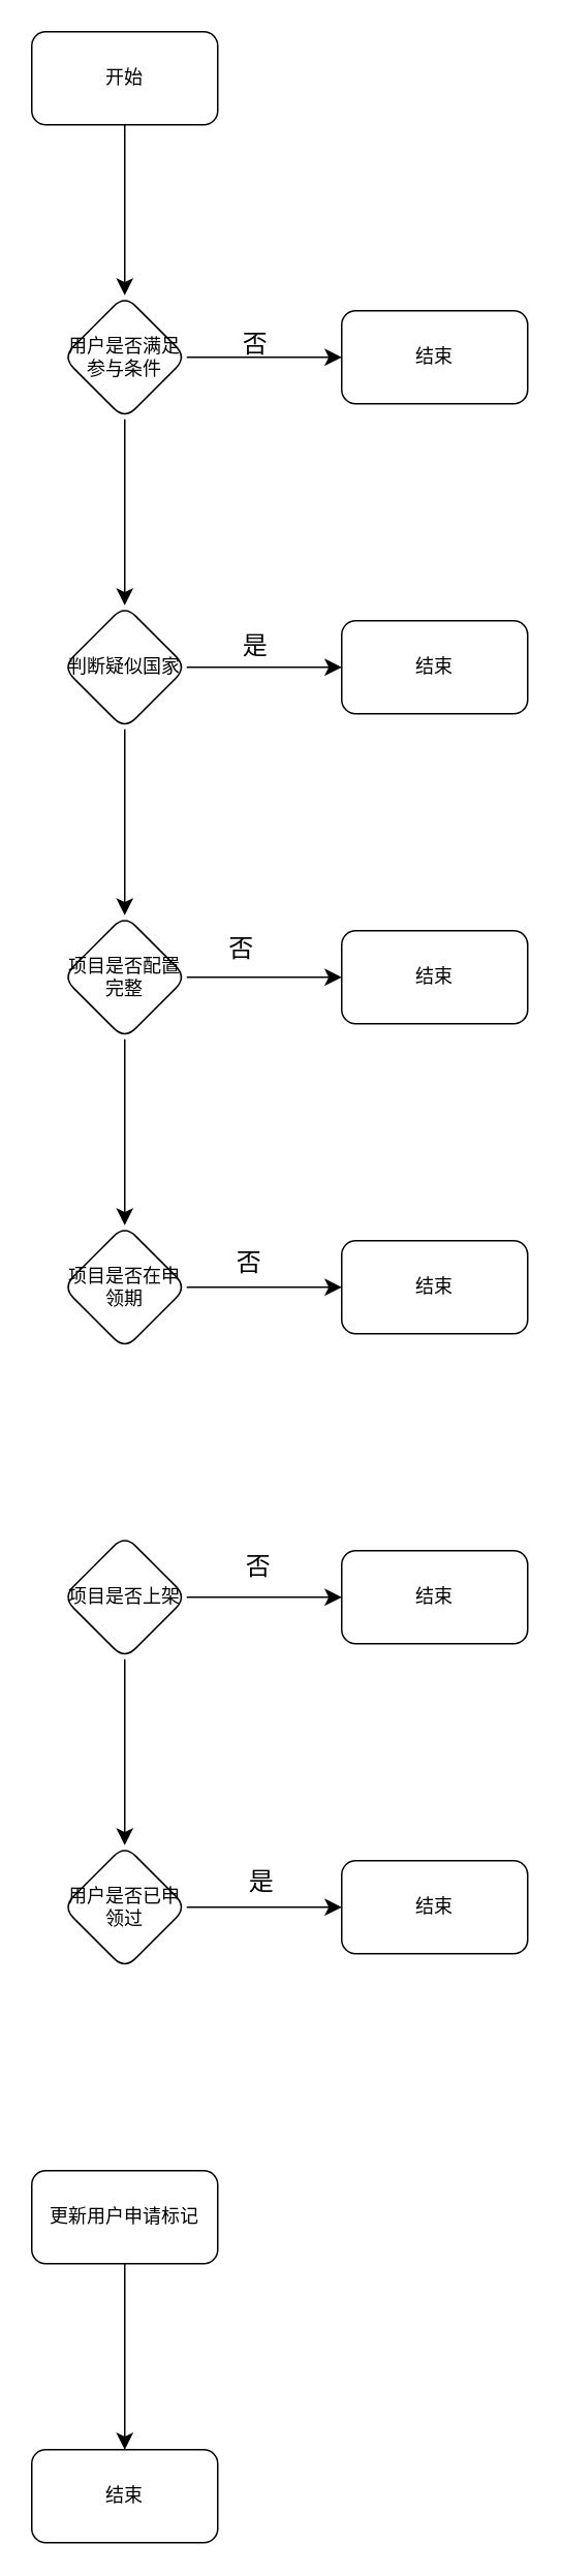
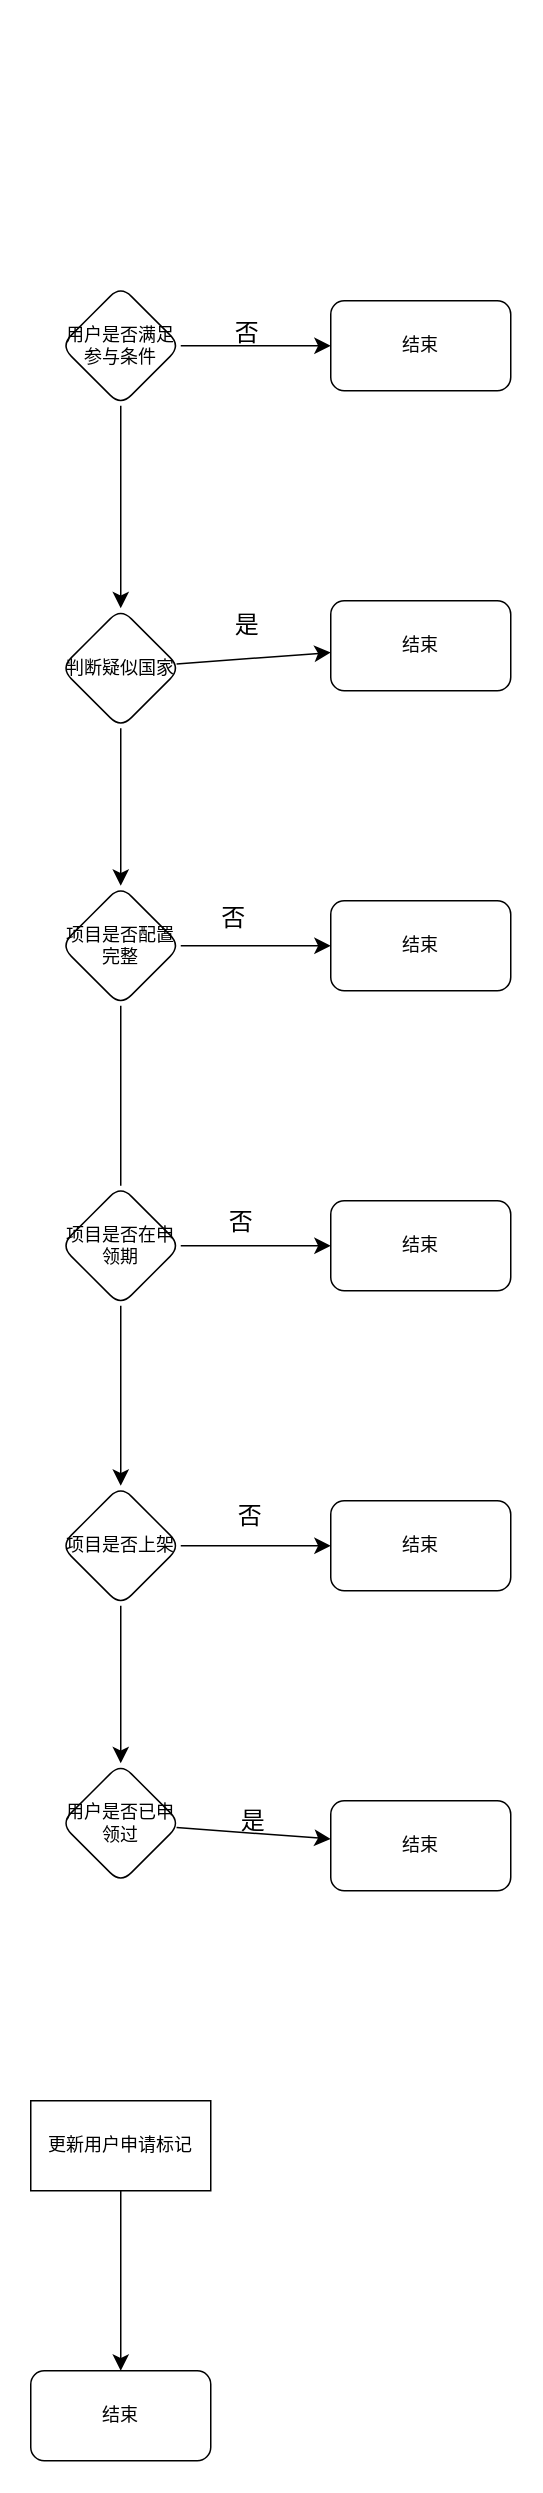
  <mxCell id="0" />
  <mxCell id="1" parent="0" />
- <mxCell id="2" value="" style="edgeStyle=none;curved=1;rounded=0;orthogonalLoop=1;jettySize=auto;html=1;fontSize=12;startSize=8;endSize=8;" edge="1" parent="1" source="3" target="6"><mxGeometry relative="1" as="geometry" /></mxCell>
- <mxCell id="3" value="开始" style="rounded=1;whiteSpace=wrap;html=1;" vertex="1" parent="1"><mxGeometry x="20" y="20" width="120" height="60" as="geometry" /></mxCell>
  <mxCell id="4" value="" style="edgeStyle=none;curved=1;rounded=0;orthogonalLoop=1;jettySize=auto;html=1;fontSize=12;startSize=8;endSize=8;" edge="1" parent="1" source="6" target="7"><mxGeometry relative="1" as="geometry" /></mxCell>
  <mxCell id="5" value="" style="edgeStyle=none;curved=1;rounded=0;orthogonalLoop=1;jettySize=auto;html=1;fontSize=12;startSize=8;endSize=8;" edge="1" parent="1" source="6" target="11"><mxGeometry relative="1" as="geometry" /></mxCell>
  <mxCell id="6" value="用户是否满足参与条件" style="rhombus;whiteSpace=wrap;html=1;rounded=1;" vertex="1" parent="1"><mxGeometry x="40" y="190" width="80" height="80" as="geometry" /></mxCell>
  <mxCell id="7" value="结束" style="whiteSpace=wrap;html=1;rounded=1;" vertex="1" parent="1"><mxGeometry x="220" y="200" width="120" height="60" as="geometry" /></mxCell>
  <mxCell id="8" value="否" style="text;html=1;align=center;verticalAlign=middle;resizable=0;points=[];autosize=1;strokeColor=none;fillColor=none;fontSize=16;" vertex="1" parent="1"><mxGeometry x="146.5" y="205.5" width="34" height="31" as="geometry" /></mxCell>
  <mxCell id="9" value="" style="edgeStyle=none;curved=1;rounded=0;orthogonalLoop=1;jettySize=auto;html=1;fontSize=12;startSize=8;endSize=8;" edge="1" parent="1" source="11" target="12"><mxGeometry relative="1" as="geometry" /></mxCell>
  <mxCell id="10" value="" style="edgeStyle=none;curved=1;rounded=0;orthogonalLoop=1;jettySize=auto;html=1;fontSize=12;startSize=8;endSize=8;" edge="1" parent="1" source="11" target="16"><mxGeometry relative="1" as="geometry" /></mxCell>
- <mxCell id="11" value="判断疑似国家" style="rhombus;whiteSpace=wrap;html=1;rounded=1;" vertex="1" parent="1"><mxGeometry x="40" y="390" width="80" height="80" as="geometry" /></mxCell>
+ <mxCell id="11" value="判断疑似国家" style="rhombus;whiteSpace=wrap;html=1;rounded=1;" vertex="1" parent="1"><mxGeometry x="40" y="405" width="80" height="80" as="geometry" /></mxCell>
  <mxCell id="12" value="结束" style="whiteSpace=wrap;html=1;rounded=1;" vertex="1" parent="1"><mxGeometry x="220" y="400" width="120" height="60" as="geometry" /></mxCell>
  <mxCell id="13" value="是" style="text;html=1;align=center;verticalAlign=middle;resizable=0;points=[];autosize=1;strokeColor=none;fillColor=none;fontSize=16;" vertex="1" parent="1"><mxGeometry x="146.5" y="400.5" width="34" height="31" as="geometry" /></mxCell>
  <mxCell id="14" value="" style="edgeStyle=none;curved=1;rounded=0;orthogonalLoop=1;jettySize=auto;html=1;fontSize=12;startSize=8;endSize=8;" edge="1" parent="1" source="16" target="17"><mxGeometry relative="1" as="geometry" /></mxCell>
- <mxCell id="15" value="" style="edgeStyle=none;curved=1;rounded=0;orthogonalLoop=1;jettySize=auto;html=1;fontSize=12;startSize=8;endSize=8;" edge="1" parent="1" source="16" target="21"><mxGeometry relative="1" as="geometry" /></mxCell>
+ <mxCell id="15" value="" style="edgeStyle=none;curved=1;rounded=0;orthogonalLoop=1;jettySize=auto;html=1;fontSize=12;startSize=8;endSize=8;endArrow=none;" edge="1" parent="1" source="16" target="21"><mxGeometry relative="1" as="geometry" /></mxCell>
  <mxCell id="16" value="项目是否配置完整" style="rhombus;whiteSpace=wrap;html=1;rounded=1;" vertex="1" parent="1"><mxGeometry x="40" y="590" width="80" height="80" as="geometry" /></mxCell>
  <mxCell id="17" value="结束" style="whiteSpace=wrap;html=1;rounded=1;" vertex="1" parent="1"><mxGeometry x="220" y="600" width="120" height="60" as="geometry" /></mxCell>
  <mxCell id="18" value="否" style="text;html=1;align=center;verticalAlign=middle;resizable=0;points=[];autosize=1;strokeColor=none;fillColor=none;fontSize=16;" vertex="1" parent="1"><mxGeometry x="137.5" y="595.5" width="34" height="31" as="geometry" /></mxCell>
  <mxCell id="19" value="" style="edgeStyle=none;curved=1;rounded=0;orthogonalLoop=1;jettySize=auto;html=1;fontSize=12;startSize=8;endSize=8;" edge="1" parent="1" source="21" target="22"><mxGeometry relative="1" as="geometry" /></mxCell>
+ <mxCell id="20" value="" style="edgeStyle=none;curved=1;rounded=0;orthogonalLoop=1;jettySize=auto;html=1;fontSize=12;startSize=8;endSize=8;" edge="1" parent="1" source="21" target="26"><mxGeometry relative="1" as="geometry" /></mxCell>
  <mxCell id="21" value="项目是否在申领期" style="rhombus;whiteSpace=wrap;html=1;rounded=1;" vertex="1" parent="1"><mxGeometry x="40" y="790" width="80" height="80" as="geometry" /></mxCell>
  <mxCell id="22" value="结束" style="whiteSpace=wrap;html=1;rounded=1;" vertex="1" parent="1"><mxGeometry x="220" y="800" width="120" height="60" as="geometry" /></mxCell>
  <mxCell id="23" value="否" style="text;html=1;align=center;verticalAlign=middle;resizable=0;points=[];autosize=1;strokeColor=none;fillColor=none;fontSize=16;" vertex="1" parent="1"><mxGeometry x="142.5" y="798.5" width="34" height="31" as="geometry" /></mxCell>
  <mxCell id="24" value="" style="edgeStyle=none;curved=1;rounded=0;orthogonalLoop=1;jettySize=auto;html=1;fontSize=12;startSize=8;endSize=8;" edge="1" parent="1" source="26" target="27"><mxGeometry relative="1" as="geometry" /></mxCell>
  <mxCell id="25" value="" style="edgeStyle=none;curved=1;rounded=0;orthogonalLoop=1;jettySize=auto;html=1;fontSize=12;startSize=8;endSize=8;" edge="1" parent="1" source="26" target="30"><mxGeometry relative="1" as="geometry" /></mxCell>
  <mxCell id="26" value="项目是否上架" style="rhombus;whiteSpace=wrap;html=1;rounded=1;" vertex="1" parent="1"><mxGeometry x="40" y="990" width="80" height="80" as="geometry" /></mxCell>
  <mxCell id="27" value="结束" style="whiteSpace=wrap;html=1;rounded=1;" vertex="1" parent="1"><mxGeometry x="220" y="1000" width="120" height="60" as="geometry" /></mxCell>
  <mxCell id="28" value="否" style="text;html=1;align=center;verticalAlign=middle;resizable=0;points=[];autosize=1;strokeColor=none;fillColor=none;fontSize=16;" vertex="1" parent="1"><mxGeometry x="148.5" y="994.5" width="34" height="31" as="geometry" /></mxCell>
  <mxCell id="29" value="" style="edgeStyle=none;curved=1;rounded=0;orthogonalLoop=1;jettySize=auto;html=1;fontSize=12;startSize=8;endSize=8;" edge="1" parent="1" source="30" target="31"><mxGeometry relative="1" as="geometry" /></mxCell>
- <mxCell id="30" value="用户是否已申领过" style="rhombus;whiteSpace=wrap;html=1;rounded=1;" vertex="1" parent="1"><mxGeometry x="40" y="1190" width="80" height="80" as="geometry" /></mxCell>
+ <mxCell id="30" value="用户是否已申领过" style="rhombus;whiteSpace=wrap;html=1;rounded=1;" vertex="1" parent="1"><mxGeometry x="40" y="1175" width="80" height="80" as="geometry" /></mxCell>
  <mxCell id="31" value="结束" style="whiteSpace=wrap;html=1;rounded=1;" vertex="1" parent="1"><mxGeometry x="220" y="1200" width="120" height="60" as="geometry" /></mxCell>
  <mxCell id="32" value="是" style="text;html=1;align=center;verticalAlign=middle;resizable=0;points=[];autosize=1;strokeColor=none;fillColor=none;fontSize=16;" vertex="1" parent="1"><mxGeometry x="150.5" y="1197.5" width="34" height="31" as="geometry" /></mxCell>
  <mxCell id="33" value="" style="edgeStyle=none;curved=1;rounded=0;orthogonalLoop=1;jettySize=auto;html=1;fontSize=12;startSize=8;endSize=8;" edge="1" parent="1" source="34" target="35"><mxGeometry relative="1" as="geometry" /></mxCell>
- <mxCell id="34" value="更新用户申请标记" style="whiteSpace=wrap;html=1;rounded=1;" vertex="1" parent="1"><mxGeometry x="20" y="1400" width="120" height="60" as="geometry" /></mxCell>
+ <mxCell id="34" value="更新用户申请标记" style="whiteSpace=wrap;html=1;rounded=0;" vertex="1" parent="1"><mxGeometry x="20" y="1400" width="120" height="60" as="geometry" /></mxCell>
  <mxCell id="35" value="结束" style="whiteSpace=wrap;html=1;rounded=1;" vertex="1" parent="1"><mxGeometry x="20" y="1580" width="120" height="60" as="geometry" /></mxCell>
